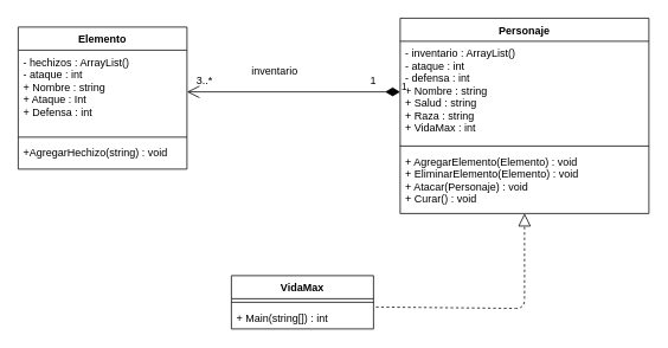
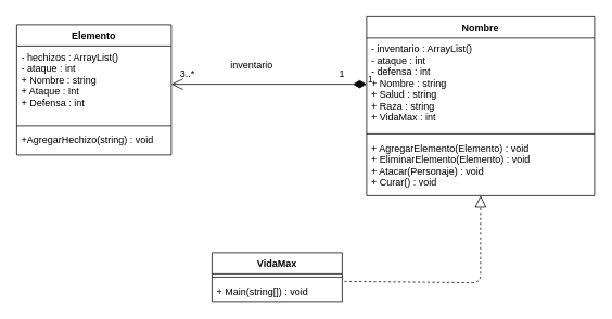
  <mxCell id="0" />
  <mxCell id="1" parent="0" />
  <mxCell id="2" value="Elemento" style="swimlane;fontStyle=1;align=center;verticalAlign=top;childLayout=stackLayout;horizontal=1;startSize=26;horizontalStack=0;resizeParent=1;resizeParentMax=0;resizeLast=0;collapsible=1;marginBottom=0;" vertex="1" parent="1"><mxGeometry x="20" y="30" width="190" height="160" as="geometry" /></mxCell>
  <mxCell id="3" value="- hechizos : ArrayList()&#10;- ataque : int&#10;+ Nombre : string&#10;+ Ataque : Int&#10;+ Defensa : int&#10; &#10;" style="text;strokeColor=none;fillColor=none;align=left;verticalAlign=top;spacingLeft=4;spacingRight=4;overflow=hidden;rotatable=0;points=[[0,0.5],[1,0.5]];portConstraint=eastwest;" vertex="1" parent="2"><mxGeometry y="26" width="190" height="94" as="geometry" /></mxCell>
  <mxCell id="4" value="" style="line;strokeWidth=1;fillColor=none;align=left;verticalAlign=middle;spacingTop=-1;spacingLeft=3;spacingRight=3;rotatable=0;labelPosition=right;points=[];portConstraint=eastwest;" vertex="1" parent="2"><mxGeometry y="120" width="190" height="8" as="geometry" /></mxCell>
  <mxCell id="5" value="+AgregarHechizo(string) : void" style="text;strokeColor=none;fillColor=none;align=left;verticalAlign=top;spacingLeft=4;spacingRight=4;overflow=hidden;rotatable=0;points=[[0,0.5],[1,0.5]];portConstraint=eastwest;" vertex="1" parent="2"><mxGeometry y="128" width="190" height="32" as="geometry" /></mxCell>
- <mxCell id="6" value="Personaje" style="swimlane;fontStyle=1;align=center;verticalAlign=top;childLayout=stackLayout;horizontal=1;startSize=26;horizontalStack=0;resizeParent=1;resizeParentMax=0;resizeLast=0;collapsible=1;marginBottom=0;" vertex="1" parent="1"><mxGeometry x="450" y="20" width="280" height="220" as="geometry" /></mxCell>
+ <mxCell id="6" value="Nombre" style="swimlane;fontStyle=1;align=center;verticalAlign=top;childLayout=stackLayout;horizontal=1;startSize=26;horizontalStack=0;resizeParent=1;resizeParentMax=0;resizeLast=0;collapsible=1;marginBottom=0;" vertex="1" parent="1"><mxGeometry x="450" y="20" width="280" height="220" as="geometry" /></mxCell>
  <mxCell id="7" value="- inventario : ArrayList()&#10;- ataque : int&#10;- defensa : int&#10;+ Nombre : string&#10;+ Salud : string&#10;+ Raza : string&#10;+ VidaMax : int&#10;" style="text;strokeColor=none;fillColor=none;align=left;verticalAlign=top;spacingLeft=4;spacingRight=4;overflow=hidden;rotatable=0;points=[[0,0.5],[1,0.5]];portConstraint=eastwest;" vertex="1" parent="6"><mxGeometry y="26" width="280" height="114" as="geometry" /></mxCell>
  <mxCell id="8" value="" style="line;strokeWidth=1;fillColor=none;align=left;verticalAlign=middle;spacingTop=-1;spacingLeft=3;spacingRight=3;rotatable=0;labelPosition=right;points=[];portConstraint=eastwest;" vertex="1" parent="6"><mxGeometry y="140" width="280" height="8" as="geometry" /></mxCell>
  <mxCell id="9" value="+ AgregarElemento(Elemento) : void&#10;+ EliminarElemento(Elemento) : void&#10;+ Atacar(Personaje) : void&#10;+ Curar() : void" style="text;strokeColor=none;fillColor=none;align=left;verticalAlign=top;spacingLeft=4;spacingRight=4;overflow=hidden;rotatable=0;points=[[0,0.5],[1,0.5]];portConstraint=eastwest;" vertex="1" parent="6"><mxGeometry y="148" width="280" height="72" as="geometry" /></mxCell>
  <mxCell id="10" value="1" style="endArrow=open;html=1;endSize=12;startArrow=diamondThin;startSize=14;startFill=1;edgeStyle=orthogonalEdgeStyle;align=left;verticalAlign=bottom;entryX=1;entryY=0.5;entryDx=0;entryDy=0;exitX=0;exitY=0.5;exitDx=0;exitDy=0;" edge="1" parent="1" source="7" target="3"><mxGeometry x="-1" y="3" relative="1" as="geometry"><mxPoint x="440" y="103" as="sourcePoint" /><mxPoint x="370" y="110" as="targetPoint" /></mxGeometry></mxCell>
  <mxCell id="11" value="inventario" style="text;html=1;strokeColor=none;fillColor=none;align=center;verticalAlign=middle;whiteSpace=wrap;rounded=0;" vertex="1" parent="1"><mxGeometry x="279" y="70" width="60" height="20" as="geometry" /></mxCell>
  <mxCell id="12" value="1" style="text;html=1;strokeColor=none;fillColor=none;align=center;verticalAlign=middle;whiteSpace=wrap;rounded=0;" vertex="1" parent="1"><mxGeometry x="390" y="80" width="60" height="20" as="geometry" /></mxCell>
  <mxCell id="13" value="3..*" style="text;html=1;strokeColor=none;fillColor=none;align=center;verticalAlign=middle;whiteSpace=wrap;rounded=0;" vertex="1" parent="1"><mxGeometry x="200" y="80" width="60" height="20" as="geometry" /></mxCell>
  <mxCell id="14" value="" style="endArrow=block;dashed=1;endFill=0;endSize=12;html=1;exitX=1.017;exitY=0.051;exitDx=0;exitDy=0;exitPerimeter=0;" edge="1" parent="1" source="17"><mxGeometry width="160" relative="1" as="geometry"><mxPoint x="450" y="347" as="sourcePoint" /><mxPoint x="590" y="240" as="targetPoint" /><Array as="points"><mxPoint x="590" y="347" /></Array></mxGeometry></mxCell>
  <mxCell id="15" value="VidaMax" style="swimlane;fontStyle=1;align=center;verticalAlign=top;childLayout=stackLayout;horizontal=1;startSize=26;horizontalStack=0;resizeParent=1;resizeParentMax=0;resizeLast=0;collapsible=1;marginBottom=0;fillColor=#FFFFFF;" vertex="1" parent="1"><mxGeometry x="260" y="310" width="160" height="60" as="geometry" /></mxCell>
  <mxCell id="16" value="" style="line;strokeWidth=1;fillColor=none;align=left;verticalAlign=middle;spacingTop=-1;spacingLeft=3;spacingRight=3;rotatable=0;labelPosition=right;points=[];portConstraint=eastwest;" vertex="1" parent="15"><mxGeometry y="26" width="160" height="8" as="geometry" /></mxCell>
- <mxCell id="17" value="+ Main(string[]) : int" style="text;strokeColor=none;fillColor=none;align=left;verticalAlign=top;spacingLeft=4;spacingRight=4;overflow=hidden;rotatable=0;points=[[0,0.5],[1,0.5]];portConstraint=eastwest;" vertex="1" parent="15"><mxGeometry y="34" width="160" height="26" as="geometry" /></mxCell>
+ <mxCell id="17" value="+ Main(string[]) : void" style="text;strokeColor=none;fillColor=none;align=left;verticalAlign=top;spacingLeft=4;spacingRight=4;overflow=hidden;rotatable=0;points=[[0,0.5],[1,0.5]];portConstraint=eastwest;" vertex="1" parent="15"><mxGeometry y="34" width="160" height="26" as="geometry" /></mxCell>
